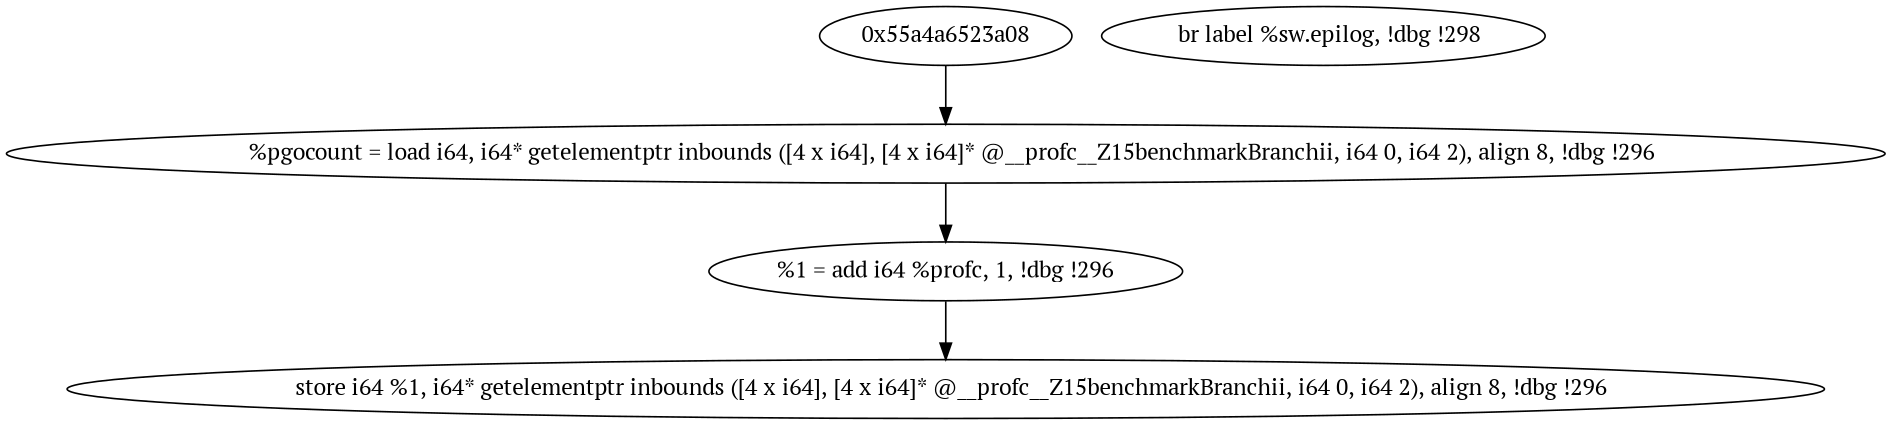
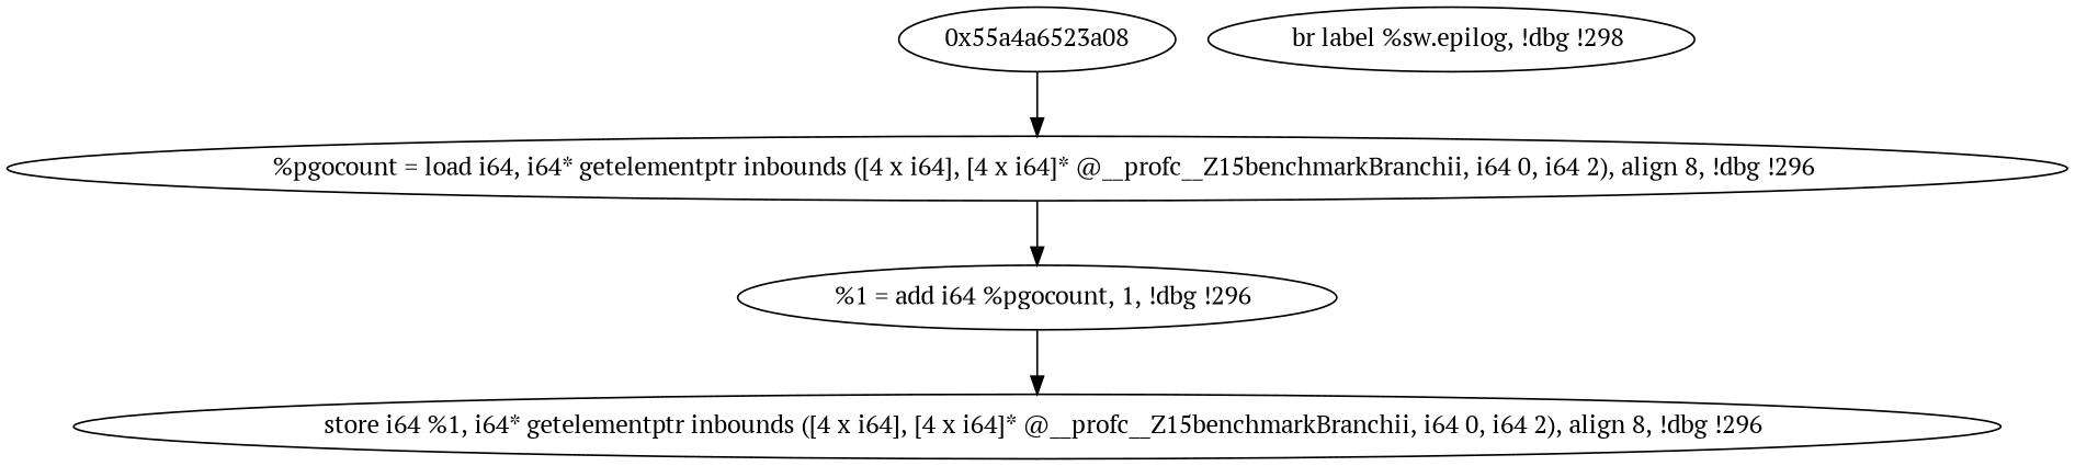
  digraph {
    fontname="PT Serif"
    node [fontname="PT Serif"]
    edge [fontname="PT Serif"]
    n1 [label="  %pgocount = load i64, i64* getelementptr inbounds ([4 x i64], [4 x i64]* @__profc__Z15benchmarkBranchii, i64 0, i64 2), align 8, !dbg !296"]
-   n2 [label="%1 = add i64 %profc, 1, !dbg !296"]
+   n2 [label="  %1 = add i64 %pgocount, 1, !dbg !296"]
    n3 [label="  store i64 %1, i64* getelementptr inbounds ([4 x i64], [4 x i64]* @__profc__Z15benchmarkBranchii, i64 0, i64 2), align 8, !dbg !296"]
    n4 [label="  br label %sw.epilog, !dbg !298"]
    "0x55a4a6523a08"
    n1 -> n2
    n2 -> n3
    "0x55a4a6523a08" -> n1
  }
